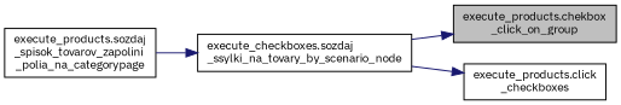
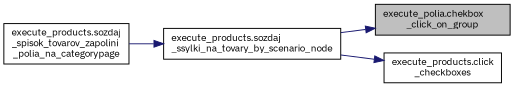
  digraph {
    fontname="IBM Plex Sans"
    rankdir=RL
    node [color=black fillcolor=white fontname="IBM Plex Sans" fontsize=10 shape=record style=filled]
    edge [color=midnightblue dir=back fontname="IBM Plex Sans" fontsize=10 labelfontname=Helvetica labelfontsize=10 style=solid]
-   n1 [fillcolor=grey75 fontcolor=black height=0.2 label="execute_products.chekbox\l_click_on_group" width=0.4]
-   n2 [height=0.2 label="execute_checkboxes.sozdaj\l_ssylki_na_tovary_by_scenario_node" width=0.4]
+   n1 [fillcolor=grey75 fontcolor=black height=0.2 label="execute_polia.chekbox\l_click_on_group" width=0.4]
+   n2 [height=0.2 label="execute_products.sozdaj\l_ssylki_na_tovary_by_scenario_node" width=0.4]
    n3 [height=0.2 label="execute_products.click\l_checkboxes" width=0.4]
    n4 [height=0.2 label="execute_products.sozdaj\l_spisok_tovarov_zapolini\l_polia_na_categorypage" width=0.4]
    n1 -> n2
    n2 -> n4
    n3 -> n2
  }
